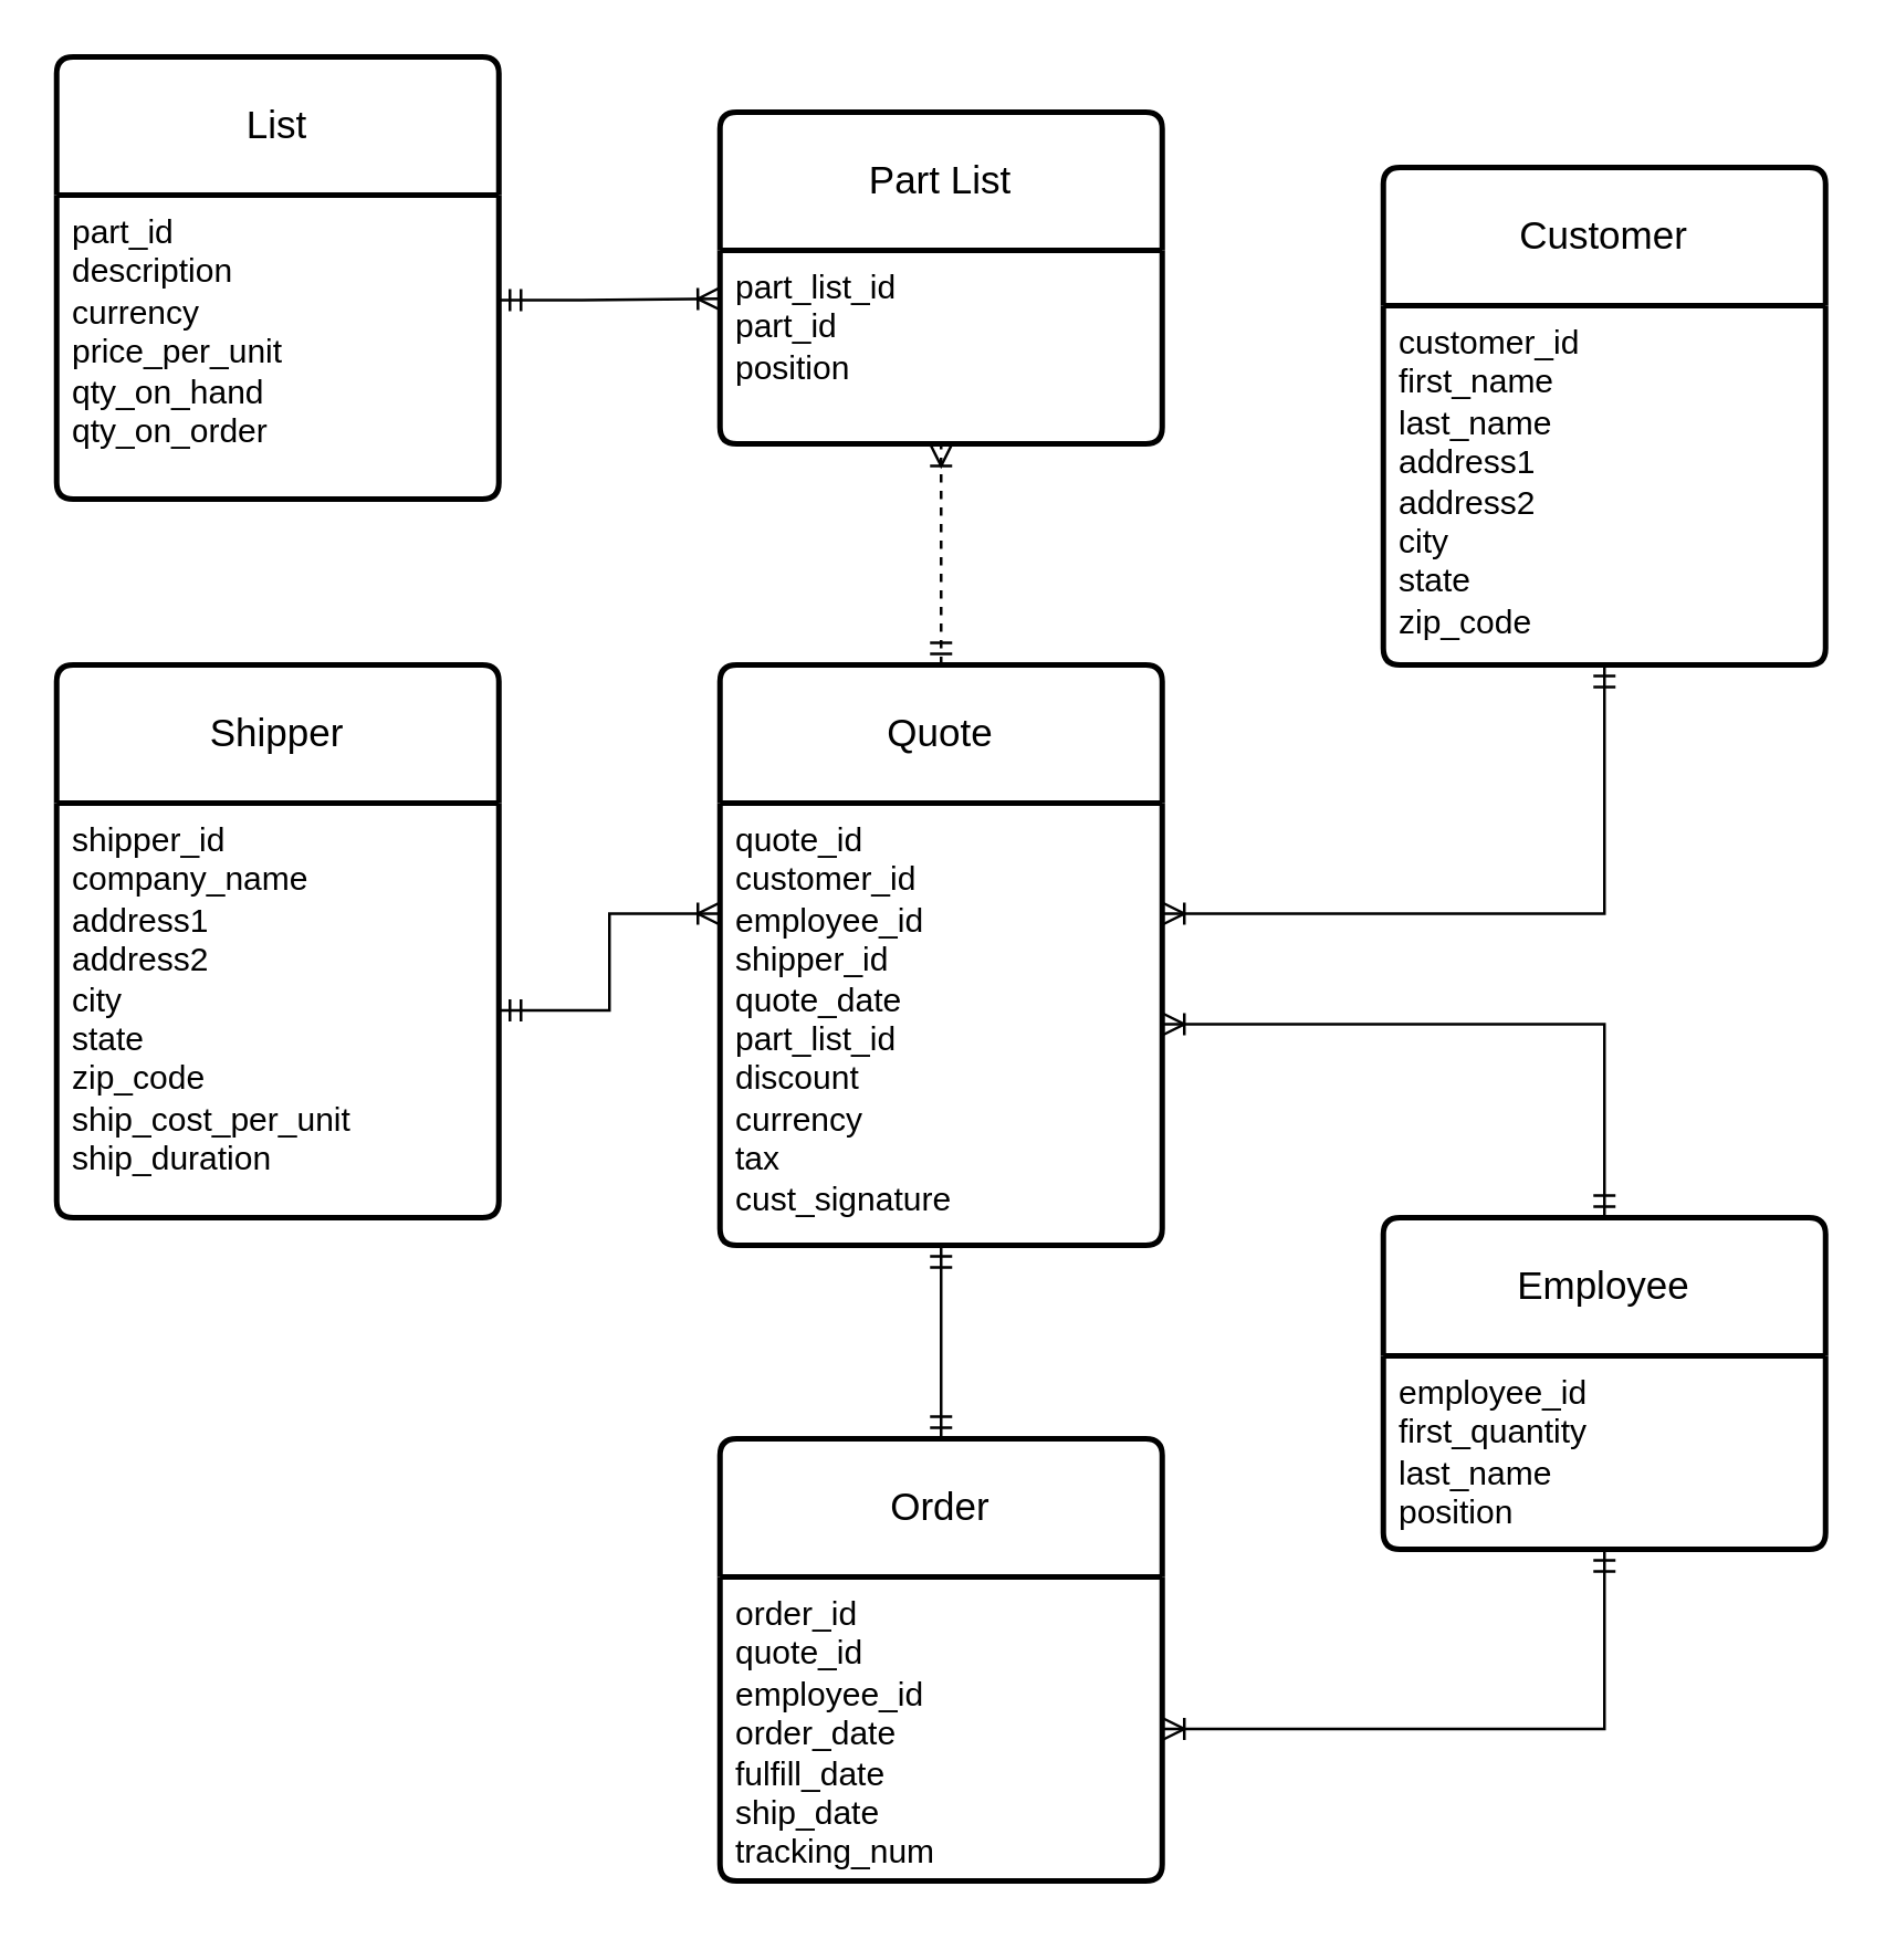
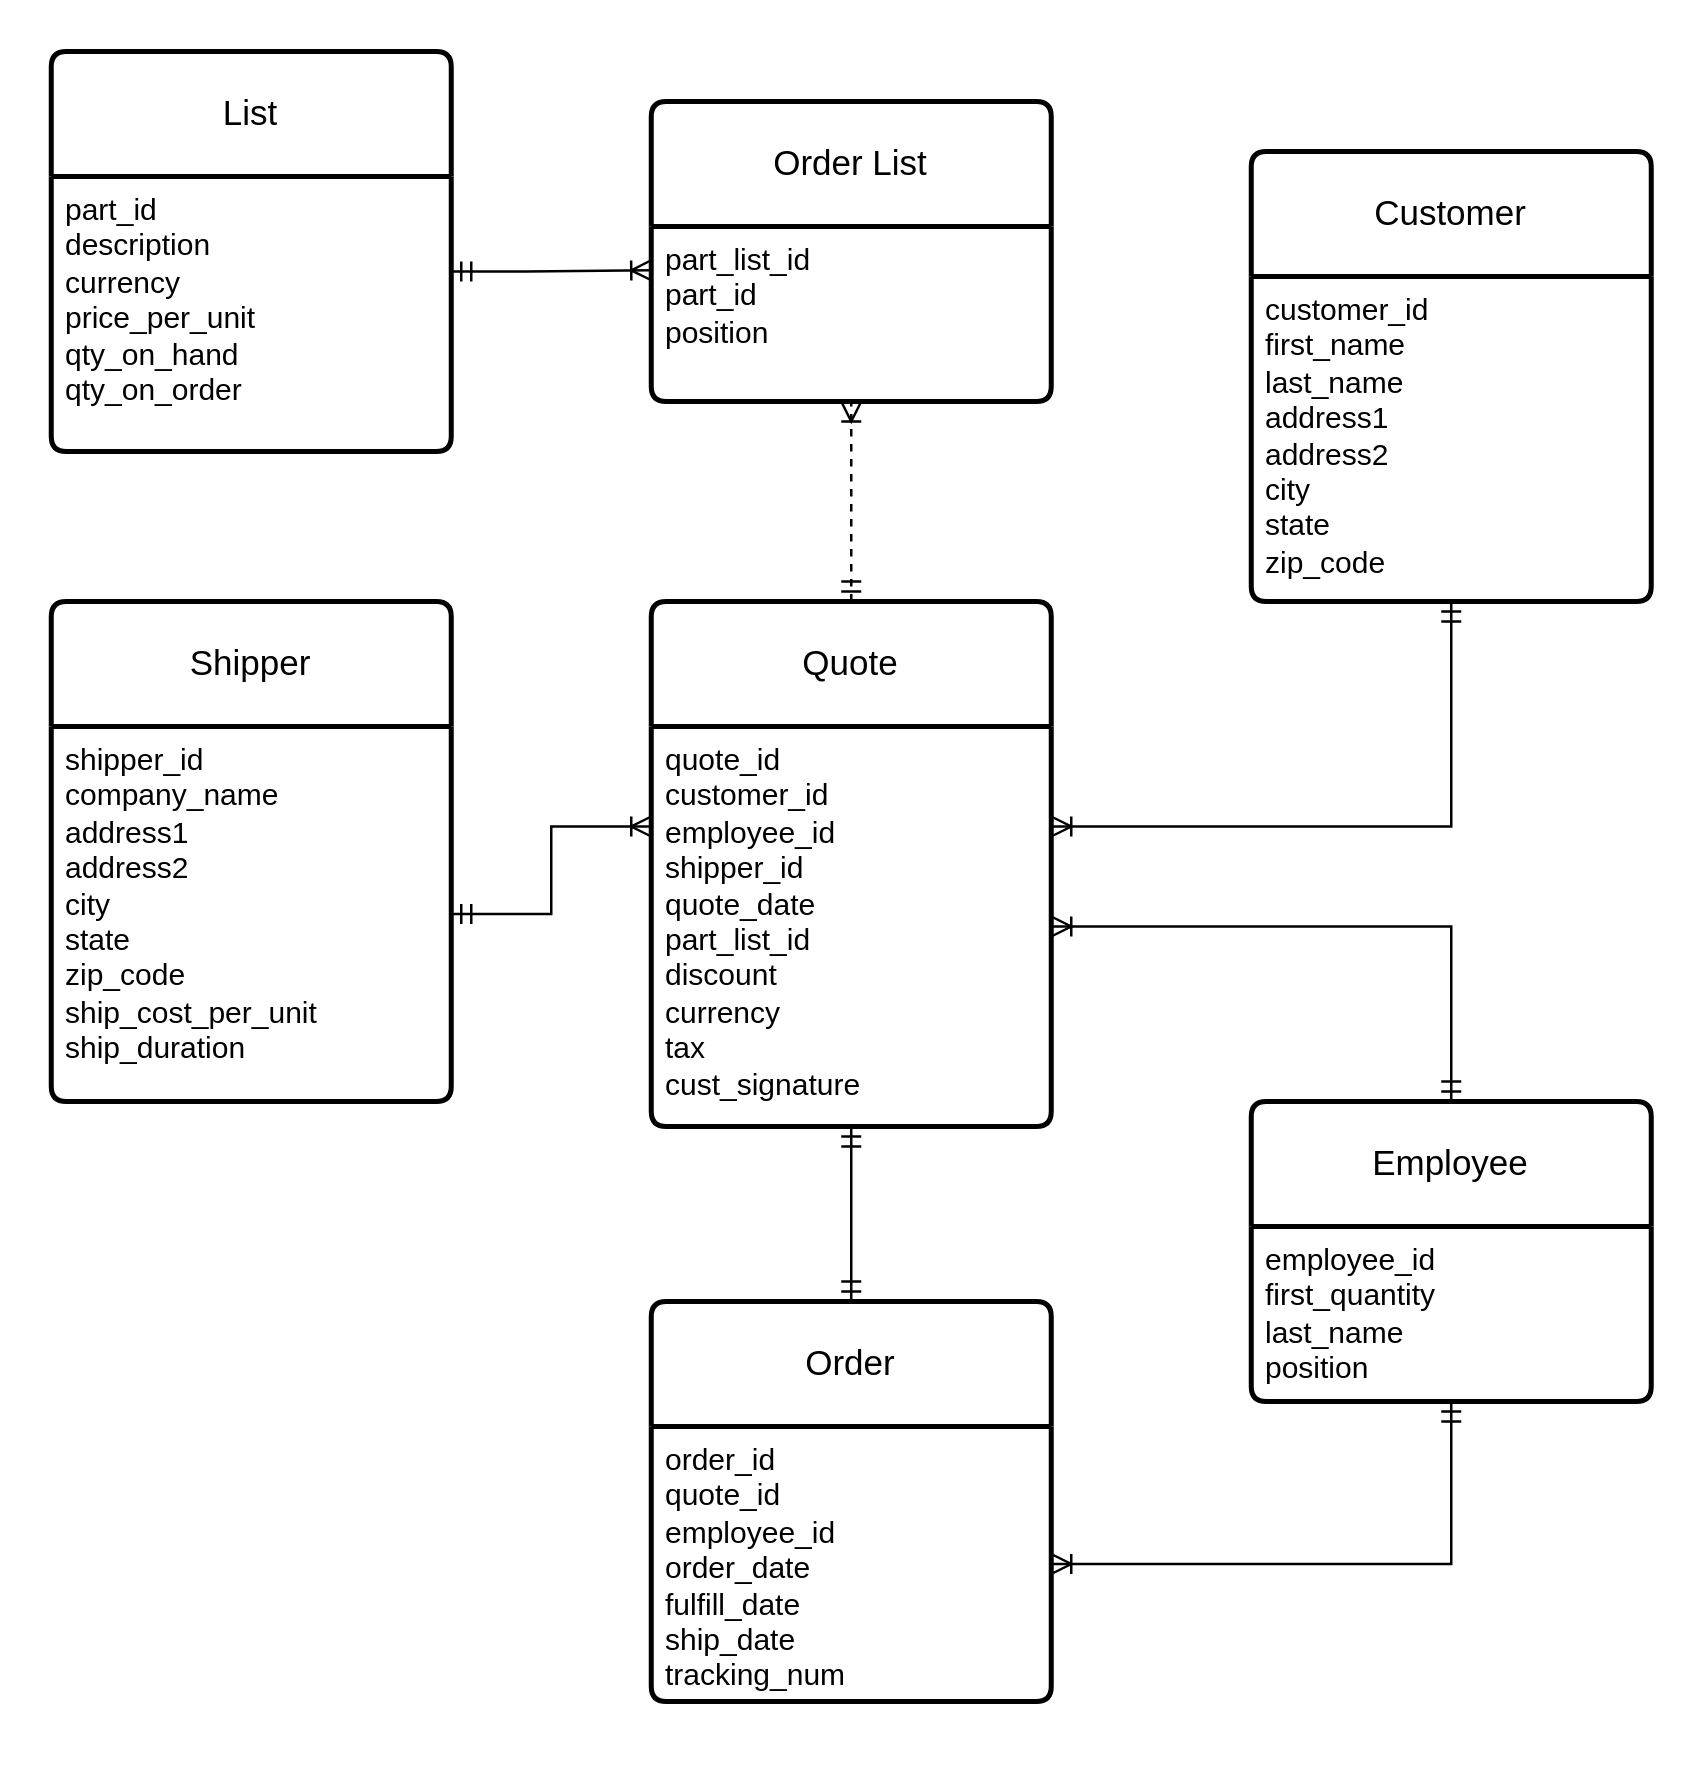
  <mxCell id="0" />
  <mxCell id="1" parent="0" />
  <mxCell id="2" value="Quote" style="swimlane;childLayout=stackLayout;horizontal=1;startSize=50;horizontalStack=0;rounded=1;fontSize=14;fontStyle=0;strokeWidth=2;resizeParent=0;resizeLast=1;shadow=0;dashed=0;align=center;arcSize=4;whiteSpace=wrap;html=1;" vertex="1" parent="1"><mxGeometry x="260" y="240" width="160" height="210" as="geometry" /></mxCell>
  <mxCell id="3" value="&lt;div&gt;quote_id&lt;/div&gt;&lt;div&gt;customer_id&lt;/div&gt;&lt;div&gt;employee_id&lt;/div&gt;&lt;div&gt;shipper_id&lt;br&gt;&lt;/div&gt;&lt;div&gt;quote_date&lt;/div&gt;&lt;div&gt;part_list_id&lt;br&gt;&lt;/div&gt;&lt;div&gt;discount&lt;/div&gt;&lt;div&gt;currency&lt;br&gt;&lt;/div&gt;&lt;div&gt;tax&lt;/div&gt;&lt;div&gt;cust_signature&lt;/div&gt;&lt;div&gt;&lt;br&gt;&lt;/div&gt;&lt;div&gt;&lt;br&gt;&lt;/div&gt;" style="align=left;strokeColor=none;fillColor=none;spacingLeft=4;fontSize=12;verticalAlign=top;resizable=0;rotatable=0;part=1;html=1;" vertex="1" parent="2"><mxGeometry y="50" width="160" height="160" as="geometry" /></mxCell>
  <mxCell id="4" style="edgeStyle=orthogonalEdgeStyle;rounded=0;orthogonalLoop=1;jettySize=auto;html=1;exitX=0.5;exitY=1;exitDx=0;exitDy=0;" edge="1" parent="2" source="3" target="3"><mxGeometry relative="1" as="geometry" /></mxCell>
  <mxCell id="5" value="List" style="swimlane;childLayout=stackLayout;horizontal=1;startSize=50;horizontalStack=0;rounded=1;fontSize=14;fontStyle=0;strokeWidth=2;resizeParent=0;resizeLast=1;shadow=0;dashed=0;align=center;arcSize=4;whiteSpace=wrap;html=1;" vertex="1" parent="1"><mxGeometry x="20" y="20" width="160" height="160" as="geometry" /></mxCell>
  <mxCell id="6" value="&lt;div&gt;part_id&lt;/div&gt;&lt;div&gt;description&lt;/div&gt;&lt;div&gt;currency&lt;br&gt;&lt;/div&gt;&lt;div&gt;price_per_unit&lt;/div&gt;&lt;div&gt;qty_on_hand&lt;/div&gt;&lt;div&gt;qty_on_order&lt;br&gt;&lt;/div&gt;" style="align=left;strokeColor=none;fillColor=none;spacingLeft=4;fontSize=12;verticalAlign=top;resizable=0;rotatable=0;part=1;html=1;" vertex="1" parent="5"><mxGeometry y="50" width="160" height="110" as="geometry" /></mxCell>
  <mxCell id="7" style="edgeStyle=orthogonalEdgeStyle;rounded=0;orthogonalLoop=1;jettySize=auto;html=1;endArrow=ERoneToMany;startArrow=ERmandOne;rounded=0;exitX=0.5;exitY=0;exitDx=0;exitDy=0;dashed=1;" edge="1" parent="1" source="2" target="8"><mxGeometry relative="1" as="geometry" /></mxCell>
- <mxCell id="8" value="Part List" style="swimlane;childLayout=stackLayout;horizontal=1;startSize=50;horizontalStack=0;rounded=1;fontSize=14;fontStyle=0;strokeWidth=2;resizeParent=0;resizeLast=1;shadow=0;dashed=0;align=center;arcSize=4;whiteSpace=wrap;html=1;" vertex="1" parent="1"><mxGeometry x="260" y="40" width="160" height="120" as="geometry" /></mxCell>
+ <mxCell id="8" value="Order List" style="swimlane;childLayout=stackLayout;horizontal=1;startSize=50;horizontalStack=0;rounded=1;fontSize=14;fontStyle=0;strokeWidth=2;resizeParent=0;resizeLast=1;shadow=0;dashed=0;align=center;arcSize=4;whiteSpace=wrap;html=1;" vertex="1" parent="1"><mxGeometry x="260" y="40" width="160" height="120" as="geometry" /></mxCell>
  <mxCell id="9" value="&lt;div&gt;part_list_id&lt;/div&gt;&lt;div&gt;part_id&lt;/div&gt;&lt;div&gt;position&lt;br&gt;&lt;/div&gt;" style="align=left;strokeColor=none;fillColor=none;spacingLeft=4;fontSize=12;verticalAlign=top;resizable=0;rotatable=0;part=1;html=1;" vertex="1" parent="8"><mxGeometry y="50" width="160" height="70" as="geometry" /></mxCell>
  <mxCell id="10" value="Order" style="swimlane;childLayout=stackLayout;horizontal=1;startSize=50;horizontalStack=0;rounded=1;fontSize=14;fontStyle=0;strokeWidth=2;resizeParent=0;resizeLast=1;shadow=0;dashed=0;align=center;arcSize=4;whiteSpace=wrap;html=1;" vertex="1" parent="1"><mxGeometry x="260" y="520" width="160" height="160" as="geometry" /></mxCell>
  <mxCell id="11" value="&lt;div&gt;order_id&lt;/div&gt;&lt;div&gt;quote_id&lt;/div&gt;&lt;div&gt;employee_id&lt;br&gt;&lt;/div&gt;&lt;div&gt;order_date&lt;/div&gt;&lt;div&gt;fulfill_date&lt;/div&gt;&lt;div&gt;ship_date&lt;/div&gt;&lt;div&gt;tracking_num&lt;br&gt;&lt;/div&gt;&lt;div&gt;&lt;br&gt;&lt;/div&gt;&lt;div&gt;&lt;br&gt;&lt;/div&gt;" style="align=left;strokeColor=none;fillColor=none;spacingLeft=4;fontSize=12;verticalAlign=top;resizable=0;rotatable=0;part=1;html=1;" vertex="1" parent="10"><mxGeometry y="50" width="160" height="110" as="geometry" /></mxCell>
  <mxCell id="12" value="Customer" style="swimlane;childLayout=stackLayout;horizontal=1;startSize=50;horizontalStack=0;rounded=1;fontSize=14;fontStyle=0;strokeWidth=2;resizeParent=0;resizeLast=1;shadow=0;dashed=0;align=center;arcSize=4;whiteSpace=wrap;html=1;" vertex="1" parent="1"><mxGeometry x="500" y="60" width="160" height="180" as="geometry" /></mxCell>
  <mxCell id="13" value="&lt;div&gt;customer_id&lt;/div&gt;&lt;div&gt;first_name&lt;/div&gt;&lt;div&gt;last_name&lt;/div&gt;&lt;div&gt;address1&lt;/div&gt;&lt;div&gt;address2&lt;/div&gt;&lt;div&gt;city&lt;/div&gt;&lt;div&gt;state&lt;/div&gt;&lt;div&gt;zip_code&lt;br&gt;&lt;/div&gt;" style="align=left;strokeColor=none;fillColor=none;spacingLeft=4;fontSize=12;verticalAlign=top;resizable=0;rotatable=0;part=1;html=1;" vertex="1" parent="12"><mxGeometry y="50" width="160" height="130" as="geometry" /></mxCell>
  <mxCell id="14" style="edgeStyle=orthogonalEdgeStyle;rounded=0;orthogonalLoop=1;jettySize=auto;html=1;entryX=1;entryY=0.5;entryDx=0;entryDy=0;endArrow=ERoneToMany;startArrow=ERmandOne;rounded=0;" edge="1" parent="1" source="15" target="3"><mxGeometry relative="1" as="geometry"><Array as="points"><mxPoint x="580" y="370" /></Array></mxGeometry></mxCell>
  <mxCell id="15" value="Employee" style="swimlane;childLayout=stackLayout;horizontal=1;startSize=50;horizontalStack=0;rounded=1;fontSize=14;fontStyle=0;strokeWidth=2;resizeParent=0;resizeLast=1;shadow=0;dashed=0;align=center;arcSize=4;whiteSpace=wrap;html=1;" vertex="1" parent="1"><mxGeometry x="500" y="440" width="160" height="120" as="geometry" /></mxCell>
  <mxCell id="16" value="&lt;div&gt;employee_id&lt;/div&gt;&lt;div&gt;first_quantity&lt;/div&gt;&lt;div&gt;last_name&lt;/div&gt;&lt;div&gt;position&lt;br&gt;&lt;/div&gt;&lt;div&gt;&lt;br&gt;&lt;/div&gt;&lt;div&gt;&lt;br&gt;&lt;/div&gt;" style="align=left;strokeColor=none;fillColor=none;spacingLeft=4;fontSize=12;verticalAlign=top;resizable=0;rotatable=0;part=1;html=1;" vertex="1" parent="15"><mxGeometry y="50" width="160" height="70" as="geometry" /></mxCell>
  <mxCell id="17" value="Shipper" style="swimlane;childLayout=stackLayout;horizontal=1;startSize=50;horizontalStack=0;rounded=1;fontSize=14;fontStyle=0;strokeWidth=2;resizeParent=0;resizeLast=1;shadow=0;dashed=0;align=center;arcSize=4;whiteSpace=wrap;html=1;" vertex="1" parent="1"><mxGeometry x="20" y="240" width="160" height="200" as="geometry" /></mxCell>
  <mxCell id="18" value="&lt;div&gt;shipper_id&lt;/div&gt;&lt;div&gt;company_name&lt;/div&gt;&lt;div&gt;address1&lt;/div&gt;&lt;div&gt;address2&lt;/div&gt;&lt;div&gt;city&lt;/div&gt;&lt;div&gt;state&lt;/div&gt;&lt;div&gt;zip_code&lt;/div&gt;&lt;div&gt;ship_cost_per_unit&lt;/div&gt;&lt;div&gt;ship_duration&lt;br&gt;&lt;/div&gt;&lt;div&gt;&lt;br&gt;&lt;/div&gt;&lt;div&gt;&lt;br&gt;&lt;/div&gt;" style="align=left;strokeColor=none;fillColor=none;spacingLeft=4;fontSize=12;verticalAlign=top;resizable=0;rotatable=0;part=1;html=1;" vertex="1" parent="17"><mxGeometry y="50" width="160" height="150" as="geometry" /></mxCell>
  <mxCell id="19" style="edgeStyle=orthogonalEdgeStyle;rounded=0;orthogonalLoop=1;jettySize=auto;html=1;entryX=0;entryY=0.25;entryDx=0;entryDy=0;endArrow=ERoneToMany;startArrow=ERmandOne;rounded=0;" edge="1" parent="1" target="9"><mxGeometry relative="1" as="geometry"><mxPoint x="180" y="108" as="sourcePoint" /><Array as="points"><mxPoint x="210" y="108" /></Array></mxGeometry></mxCell>
  <mxCell id="20" style="edgeStyle=orthogonalEdgeStyle;rounded=0;orthogonalLoop=1;jettySize=auto;html=1;entryX=0.5;entryY=0;entryDx=0;entryDy=0;endArrow=ERmandOne;startArrow=ERmandOne;rounded=0;" edge="1" parent="1" source="3" target="10"><mxGeometry relative="1" as="geometry" /></mxCell>
  <mxCell id="21" style="edgeStyle=orthogonalEdgeStyle;rounded=0;orthogonalLoop=1;jettySize=auto;html=1;entryX=1;entryY=0.5;entryDx=0;entryDy=0;endArrow=ERoneToMany;startArrow=ERmandOne;rounded=0;" edge="1" parent="1" source="16" target="11"><mxGeometry relative="1" as="geometry"><Array as="points"><mxPoint x="580" y="625" /></Array></mxGeometry></mxCell>
  <mxCell id="22" style="edgeStyle=orthogonalEdgeStyle;rounded=0;orthogonalLoop=1;jettySize=auto;html=1;entryX=0;entryY=0.25;entryDx=0;entryDy=0;endArrow=ERoneToMany;startArrow=ERmandOne;rounded=0;" edge="1" parent="1" source="18" target="3"><mxGeometry relative="1" as="geometry" /></mxCell>
  <mxCell id="23" style="edgeStyle=orthogonalEdgeStyle;rounded=0;orthogonalLoop=1;jettySize=auto;html=1;entryX=1;entryY=0.25;entryDx=0;entryDy=0;endArrow=ERoneToMany;startArrow=ERmandOne;rounded=0;" edge="1" parent="1" source="13" target="3"><mxGeometry relative="1" as="geometry"><Array as="points"><mxPoint x="580" y="330" /></Array></mxGeometry></mxCell>
